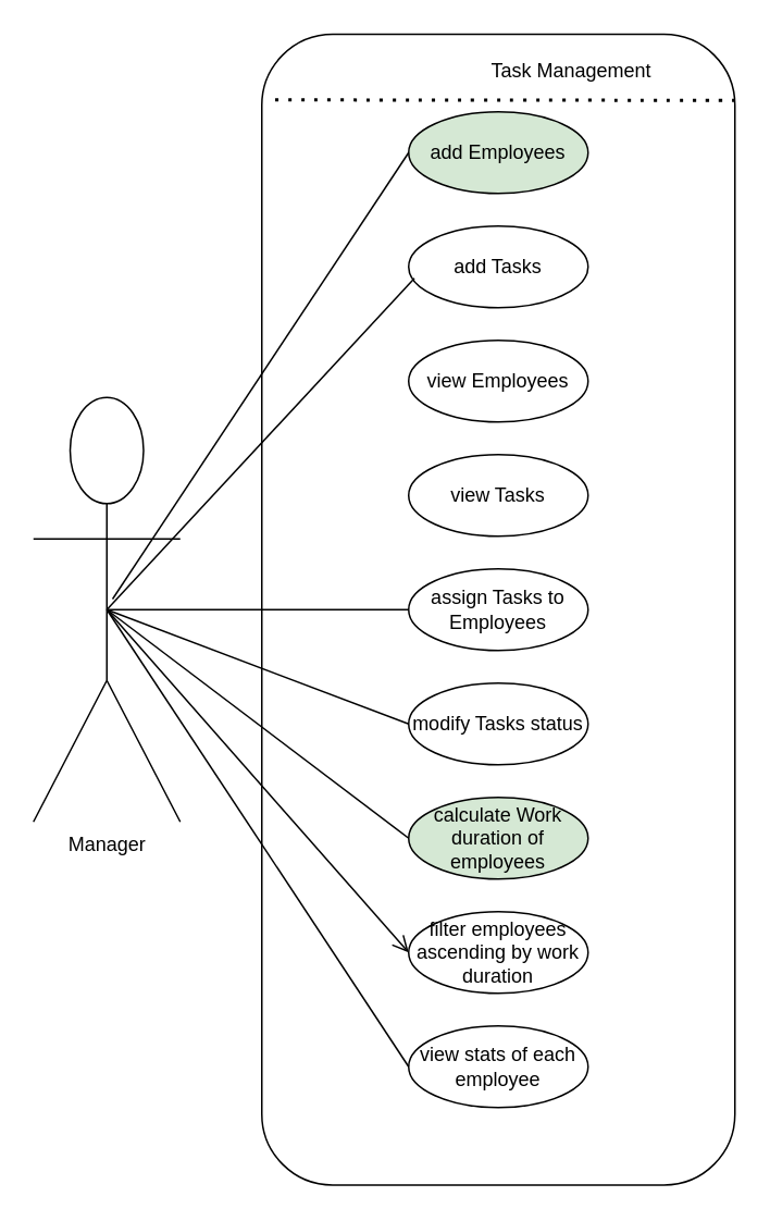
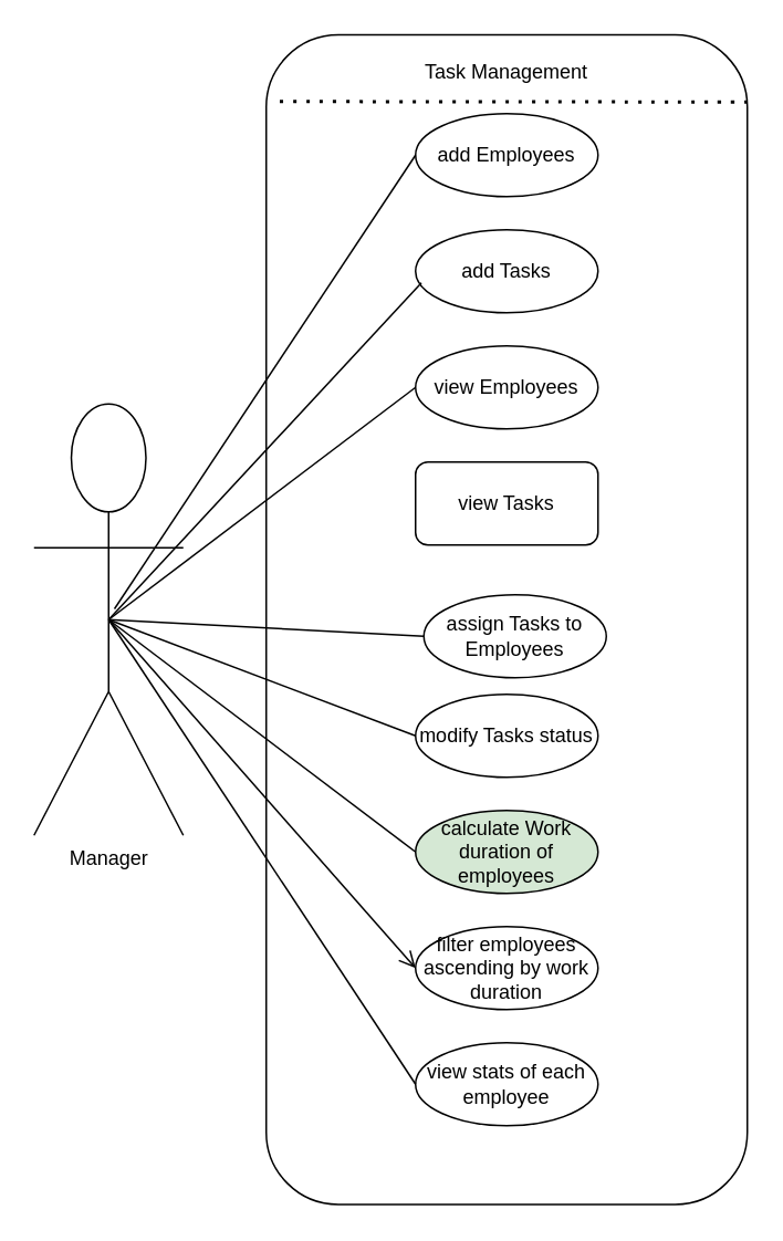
  <mxCell id="0" />
  <mxCell id="1" parent="0" />
  <mxCell id="2" value="Manager" style="shape=umlActor;verticalLabelPosition=bottom;verticalAlign=top;html=1;outlineConnect=0;" vertex="1" parent="1"><mxGeometry x="20" y="243" width="90" height="260" as="geometry" /></mxCell>
  <mxCell id="3" value="" style="rounded=1;whiteSpace=wrap;html=1;" vertex="1" parent="1"><mxGeometry x="160" y="20.5" width="290" height="705" as="geometry" /></mxCell>
- <mxCell id="4" value="Task Management" style="text;html=1;align=center;verticalAlign=middle;whiteSpace=wrap;rounded=0;" vertex="1" parent="1"><mxGeometry x="275" y="28" width="150" height="30" as="geometry" /></mxCell>
- <mxCell id="5" value="add Employees" style="ellipse;whiteSpace=wrap;html=1;fillColor=#d5e8d4;" vertex="1" parent="1"><mxGeometry x="250" y="68" width="110" height="50" as="geometry" /></mxCell>
+ <mxCell id="4" value="Task Management" style="text;html=1;align=center;verticalAlign=middle;whiteSpace=wrap;rounded=0;" vertex="1" parent="1"><mxGeometry x="230" y="28" width="150" height="30" as="geometry" /></mxCell>
+ <mxCell id="5" value="add Employees" style="ellipse;whiteSpace=wrap;html=1;" vertex="1" parent="1"><mxGeometry x="250" y="68" width="110" height="50" as="geometry" /></mxCell>
  <mxCell id="6" value="modify Tasks status" style="ellipse;whiteSpace=wrap;html=1;" vertex="1" parent="1"><mxGeometry x="250" y="418" width="110" height="50" as="geometry" /></mxCell>
  <mxCell id="7" value="view Employees" style="ellipse;whiteSpace=wrap;html=1;" vertex="1" parent="1"><mxGeometry x="250" y="208" width="110" height="50" as="geometry" /></mxCell>
- <mxCell id="8" value="view Tasks" style="ellipse;whiteSpace=wrap;html=1;" vertex="1" parent="1"><mxGeometry x="250" y="278" width="110" height="50" as="geometry" /></mxCell>
- <mxCell id="9" value="assign Tasks to Employees" style="ellipse;whiteSpace=wrap;html=1;" vertex="1" parent="1"><mxGeometry x="250" y="348" width="110" height="50" as="geometry" /></mxCell>
+ <mxCell id="8" value="view Tasks" style="whiteSpace=wrap;html=1;rounded=1;" vertex="1" parent="1"><mxGeometry x="250" y="278" width="110" height="50" as="geometry" /></mxCell>
+ <mxCell id="9" value="assign Tasks to Employees" style="ellipse;whiteSpace=wrap;html=1;" vertex="1" parent="1"><mxGeometry x="255" y="358" width="110" height="50" as="geometry" /></mxCell>
  <mxCell id="10" value="add Tasks" style="ellipse;whiteSpace=wrap;html=1;" vertex="1" parent="1"><mxGeometry x="250" y="138" width="110" height="50" as="geometry" /></mxCell>
  <mxCell id="11" value="calculate Work duration of employees" style="ellipse;whiteSpace=wrap;html=1;fillColor=#d5e8d4;" vertex="1" parent="1"><mxGeometry x="250" y="488" width="110" height="50" as="geometry" /></mxCell>
  <mxCell id="12" value="filter employees ascending by work duration" style="ellipse;whiteSpace=wrap;html=1;" vertex="1" parent="1"><mxGeometry x="250" y="558" width="110" height="50" as="geometry" /></mxCell>
  <mxCell id="13" value="view stats of each employee" style="ellipse;whiteSpace=wrap;html=1;" vertex="1" parent="1"><mxGeometry x="250" y="628" width="110" height="50" as="geometry" /></mxCell>
  <mxCell id="14" value="" style="endArrow=none;dashed=1;html=1;dashPattern=1 3;strokeWidth=2;rounded=0;fontSize=12;startSize=8;endSize=8;curved=1;entryX=0.007;entryY=0.057;entryDx=0;entryDy=0;entryPerimeter=0;" edge="1" parent="1" target="3"><mxGeometry width="50" height="50" relative="1" as="geometry"><mxPoint x="450" y="61" as="sourcePoint" /><mxPoint x="150" y="58" as="targetPoint" /></mxGeometry></mxCell>
  <mxCell id="15" value="" style="endArrow=none;html=1;rounded=0;fontSize=12;startSize=8;endSize=8;curved=1;entryX=0;entryY=0.5;entryDx=0;entryDy=0;exitX=0.539;exitY=0.475;exitDx=0;exitDy=0;exitPerimeter=0;" edge="1" parent="1" source="2" target="5"><mxGeometry width="50" height="50" relative="1" as="geometry"><mxPoint x="60" y="198" as="sourcePoint" /><mxPoint x="110" y="148" as="targetPoint" /></mxGeometry></mxCell>
  <mxCell id="16" value="" style="endArrow=none;html=1;rounded=0;fontSize=12;startSize=8;endSize=8;curved=1;entryX=0.032;entryY=0.64;entryDx=0;entryDy=0;exitX=0.5;exitY=0.5;exitDx=0;exitDy=0;exitPerimeter=0;entryPerimeter=0;" edge="1" parent="1" source="2" target="10"><mxGeometry width="50" height="50" relative="1" as="geometry"><mxPoint x="89" y="377" as="sourcePoint" /><mxPoint x="260" y="103" as="targetPoint" /></mxGeometry></mxCell>
+ <mxCell id="17" value="" style="endArrow=none;html=1;rounded=0;fontSize=12;startSize=8;endSize=8;curved=1;entryX=0;entryY=0.5;entryDx=0;entryDy=0;exitX=0.5;exitY=0.5;exitDx=0;exitDy=0;exitPerimeter=0;" edge="1" parent="1" source="2" target="7"><mxGeometry width="50" height="50" relative="1" as="geometry"><mxPoint x="99" y="387" as="sourcePoint" /><mxPoint x="270" y="113" as="targetPoint" /></mxGeometry></mxCell>
  <mxCell id="18" value="" style="endArrow=none;html=1;rounded=0;fontSize=12;startSize=8;endSize=8;curved=1;entryX=0;entryY=0.5;entryDx=0;entryDy=0;exitX=0.5;exitY=0.5;exitDx=0;exitDy=0;exitPerimeter=0;" edge="1" parent="1" source="2" target="9"><mxGeometry width="50" height="50" relative="1" as="geometry"><mxPoint x="119" y="407" as="sourcePoint" /><mxPoint x="290" y="133" as="targetPoint" /></mxGeometry></mxCell>
  <mxCell id="19" value="" style="endArrow=none;html=1;rounded=0;fontSize=12;startSize=8;endSize=8;curved=1;entryX=0;entryY=0.5;entryDx=0;entryDy=0;exitX=0.5;exitY=0.5;exitDx=0;exitDy=0;exitPerimeter=0;" edge="1" parent="1" source="2" target="6"><mxGeometry width="50" height="50" relative="1" as="geometry"><mxPoint x="129" y="417" as="sourcePoint" /><mxPoint x="300" y="143" as="targetPoint" /></mxGeometry></mxCell>
  <mxCell id="20" value="" style="endArrow=none;html=1;rounded=0;fontSize=12;startSize=8;endSize=8;curved=1;entryX=0;entryY=0.5;entryDx=0;entryDy=0;exitX=0.5;exitY=0.5;exitDx=0;exitDy=0;exitPerimeter=0;" edge="1" parent="1" source="2" target="11"><mxGeometry width="50" height="50" relative="1" as="geometry"><mxPoint x="80" y="378" as="sourcePoint" /><mxPoint x="310" y="153" as="targetPoint" /></mxGeometry></mxCell>
  <mxCell id="21" value="" style="endArrow=open;html=1;rounded=0;fontSize=12;startSize=8;endSize=8;curved=1;entryX=0;entryY=0.5;entryDx=0;entryDy=0;exitX=0.5;exitY=0.5;exitDx=0;exitDy=0;exitPerimeter=0;" edge="1" parent="1" source="2" target="12"><mxGeometry width="50" height="50" relative="1" as="geometry"><mxPoint x="149" y="437" as="sourcePoint" /><mxPoint x="320" y="163" as="targetPoint" /></mxGeometry></mxCell>
  <mxCell id="22" value="" style="endArrow=none;html=1;rounded=0;fontSize=12;startSize=8;endSize=8;curved=1;entryX=0;entryY=0.5;entryDx=0;entryDy=0;exitX=0.5;exitY=0.5;exitDx=0;exitDy=0;exitPerimeter=0;" edge="1" parent="1" source="2" target="13"><mxGeometry width="50" height="50" relative="1" as="geometry"><mxPoint x="159" y="447" as="sourcePoint" /><mxPoint x="330" y="173" as="targetPoint" /></mxGeometry></mxCell>
